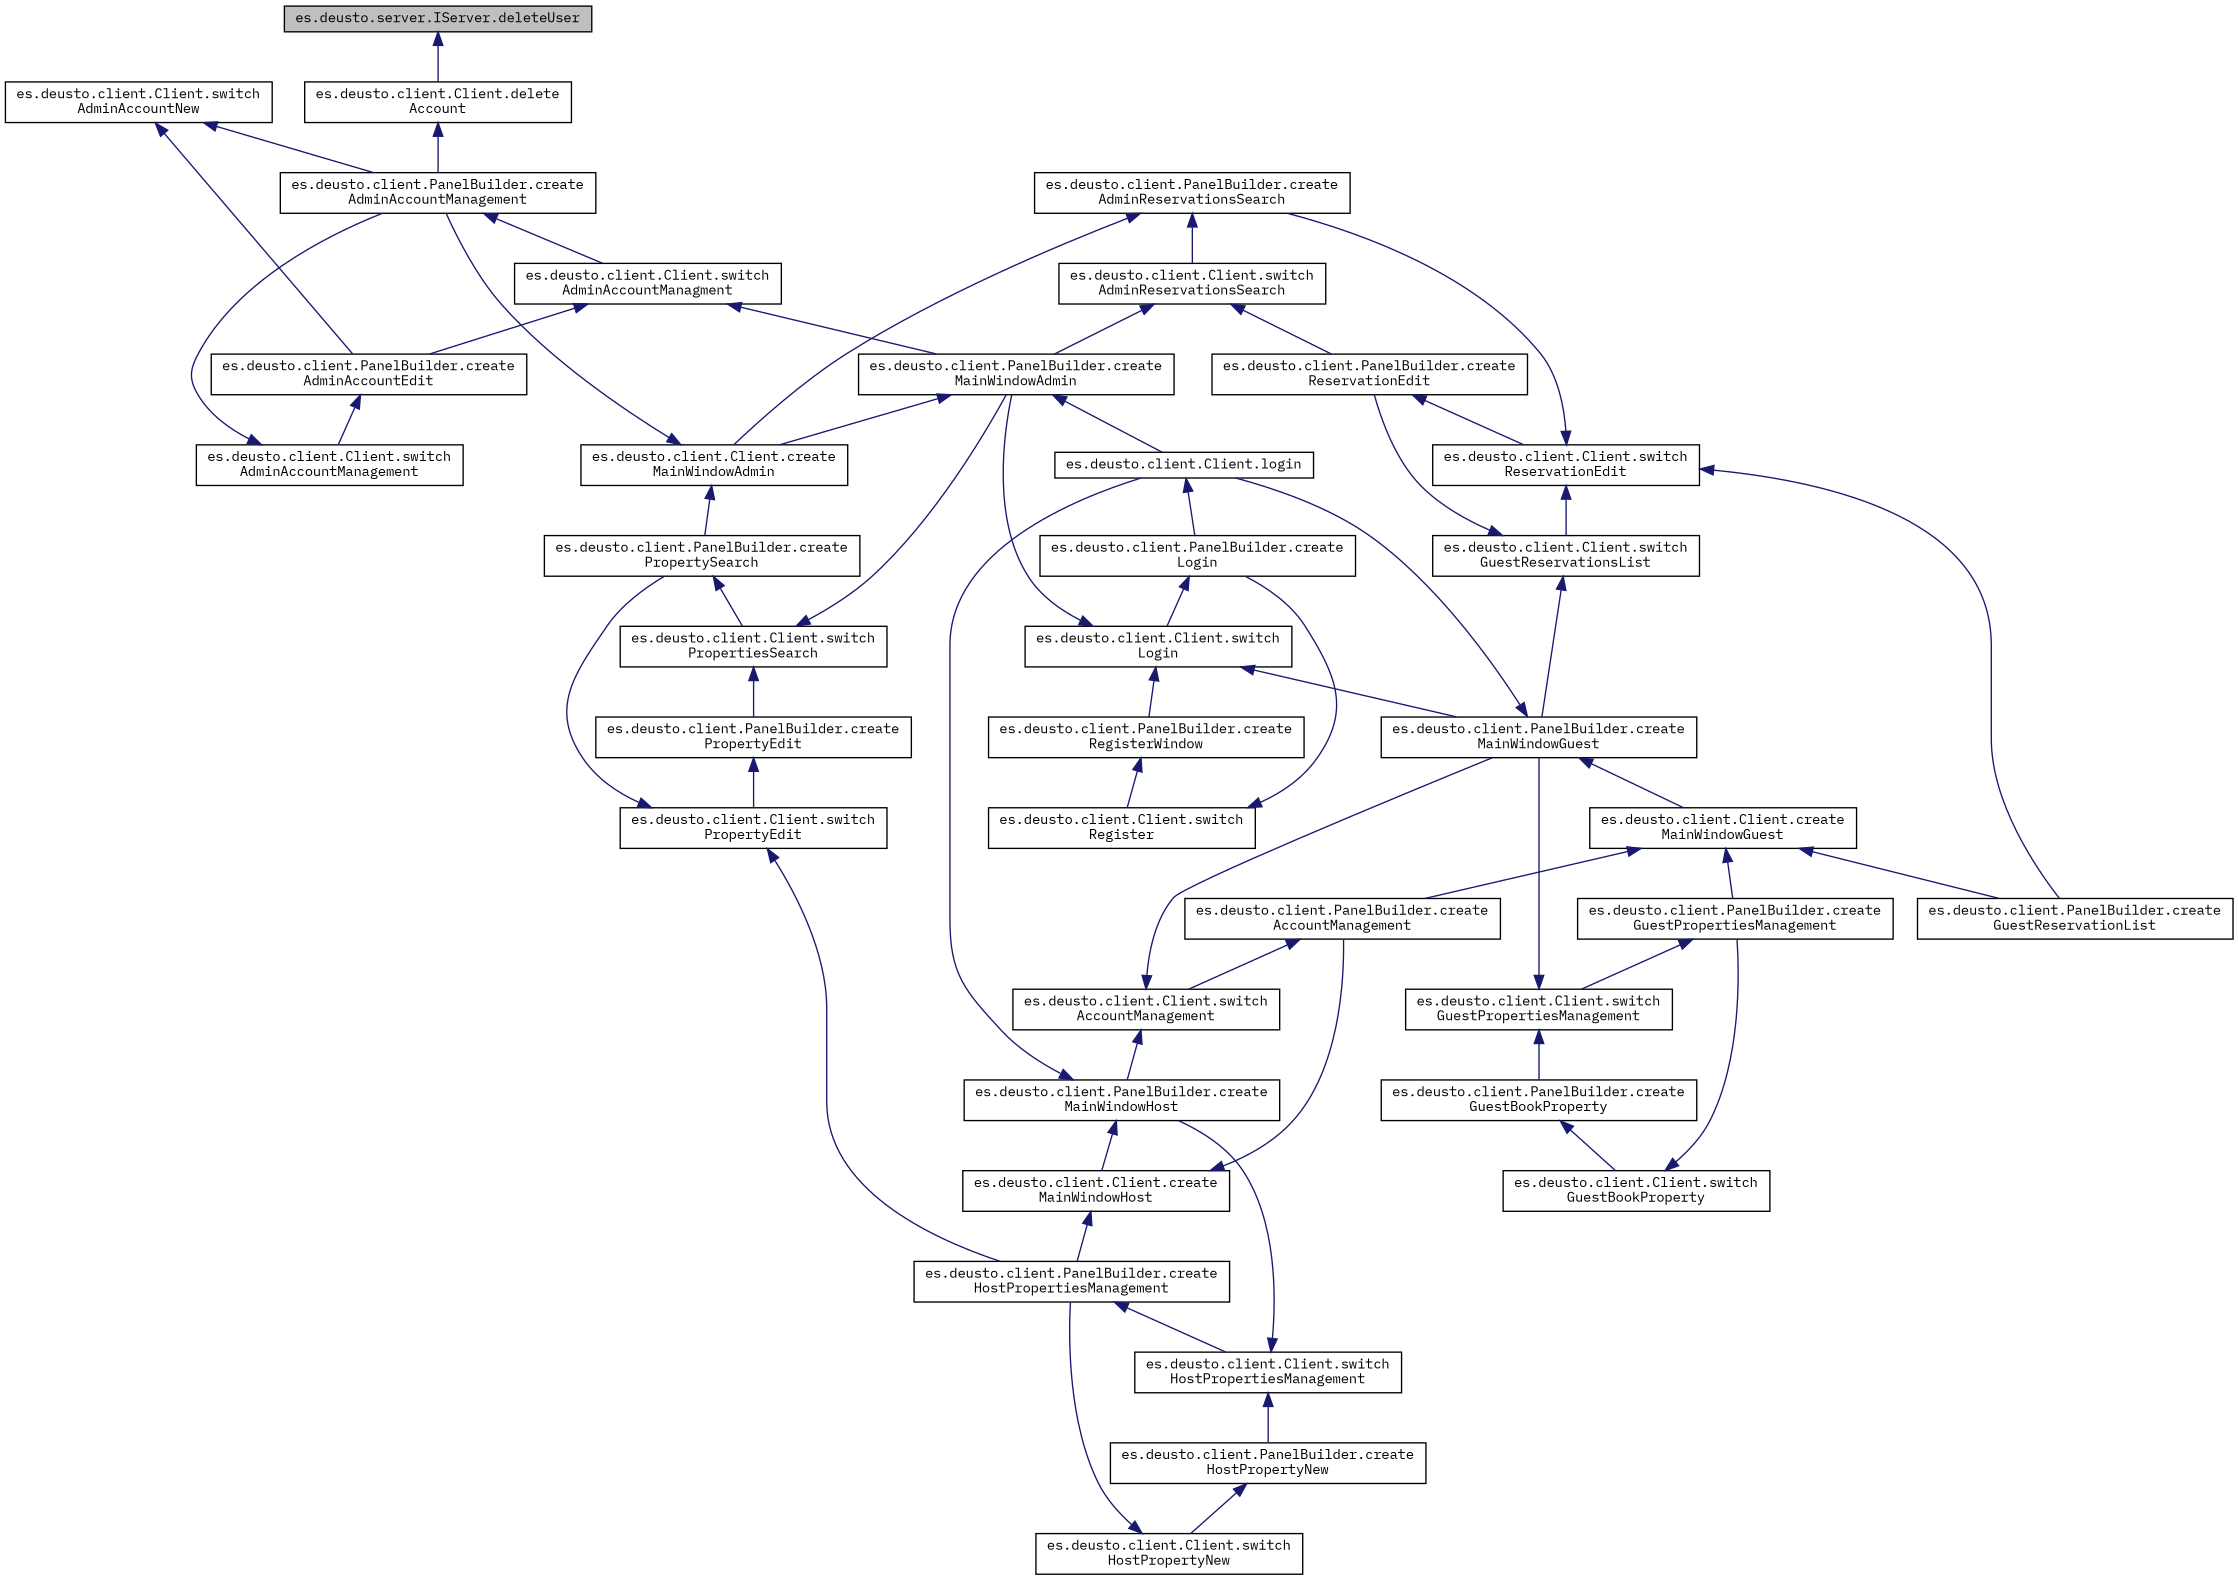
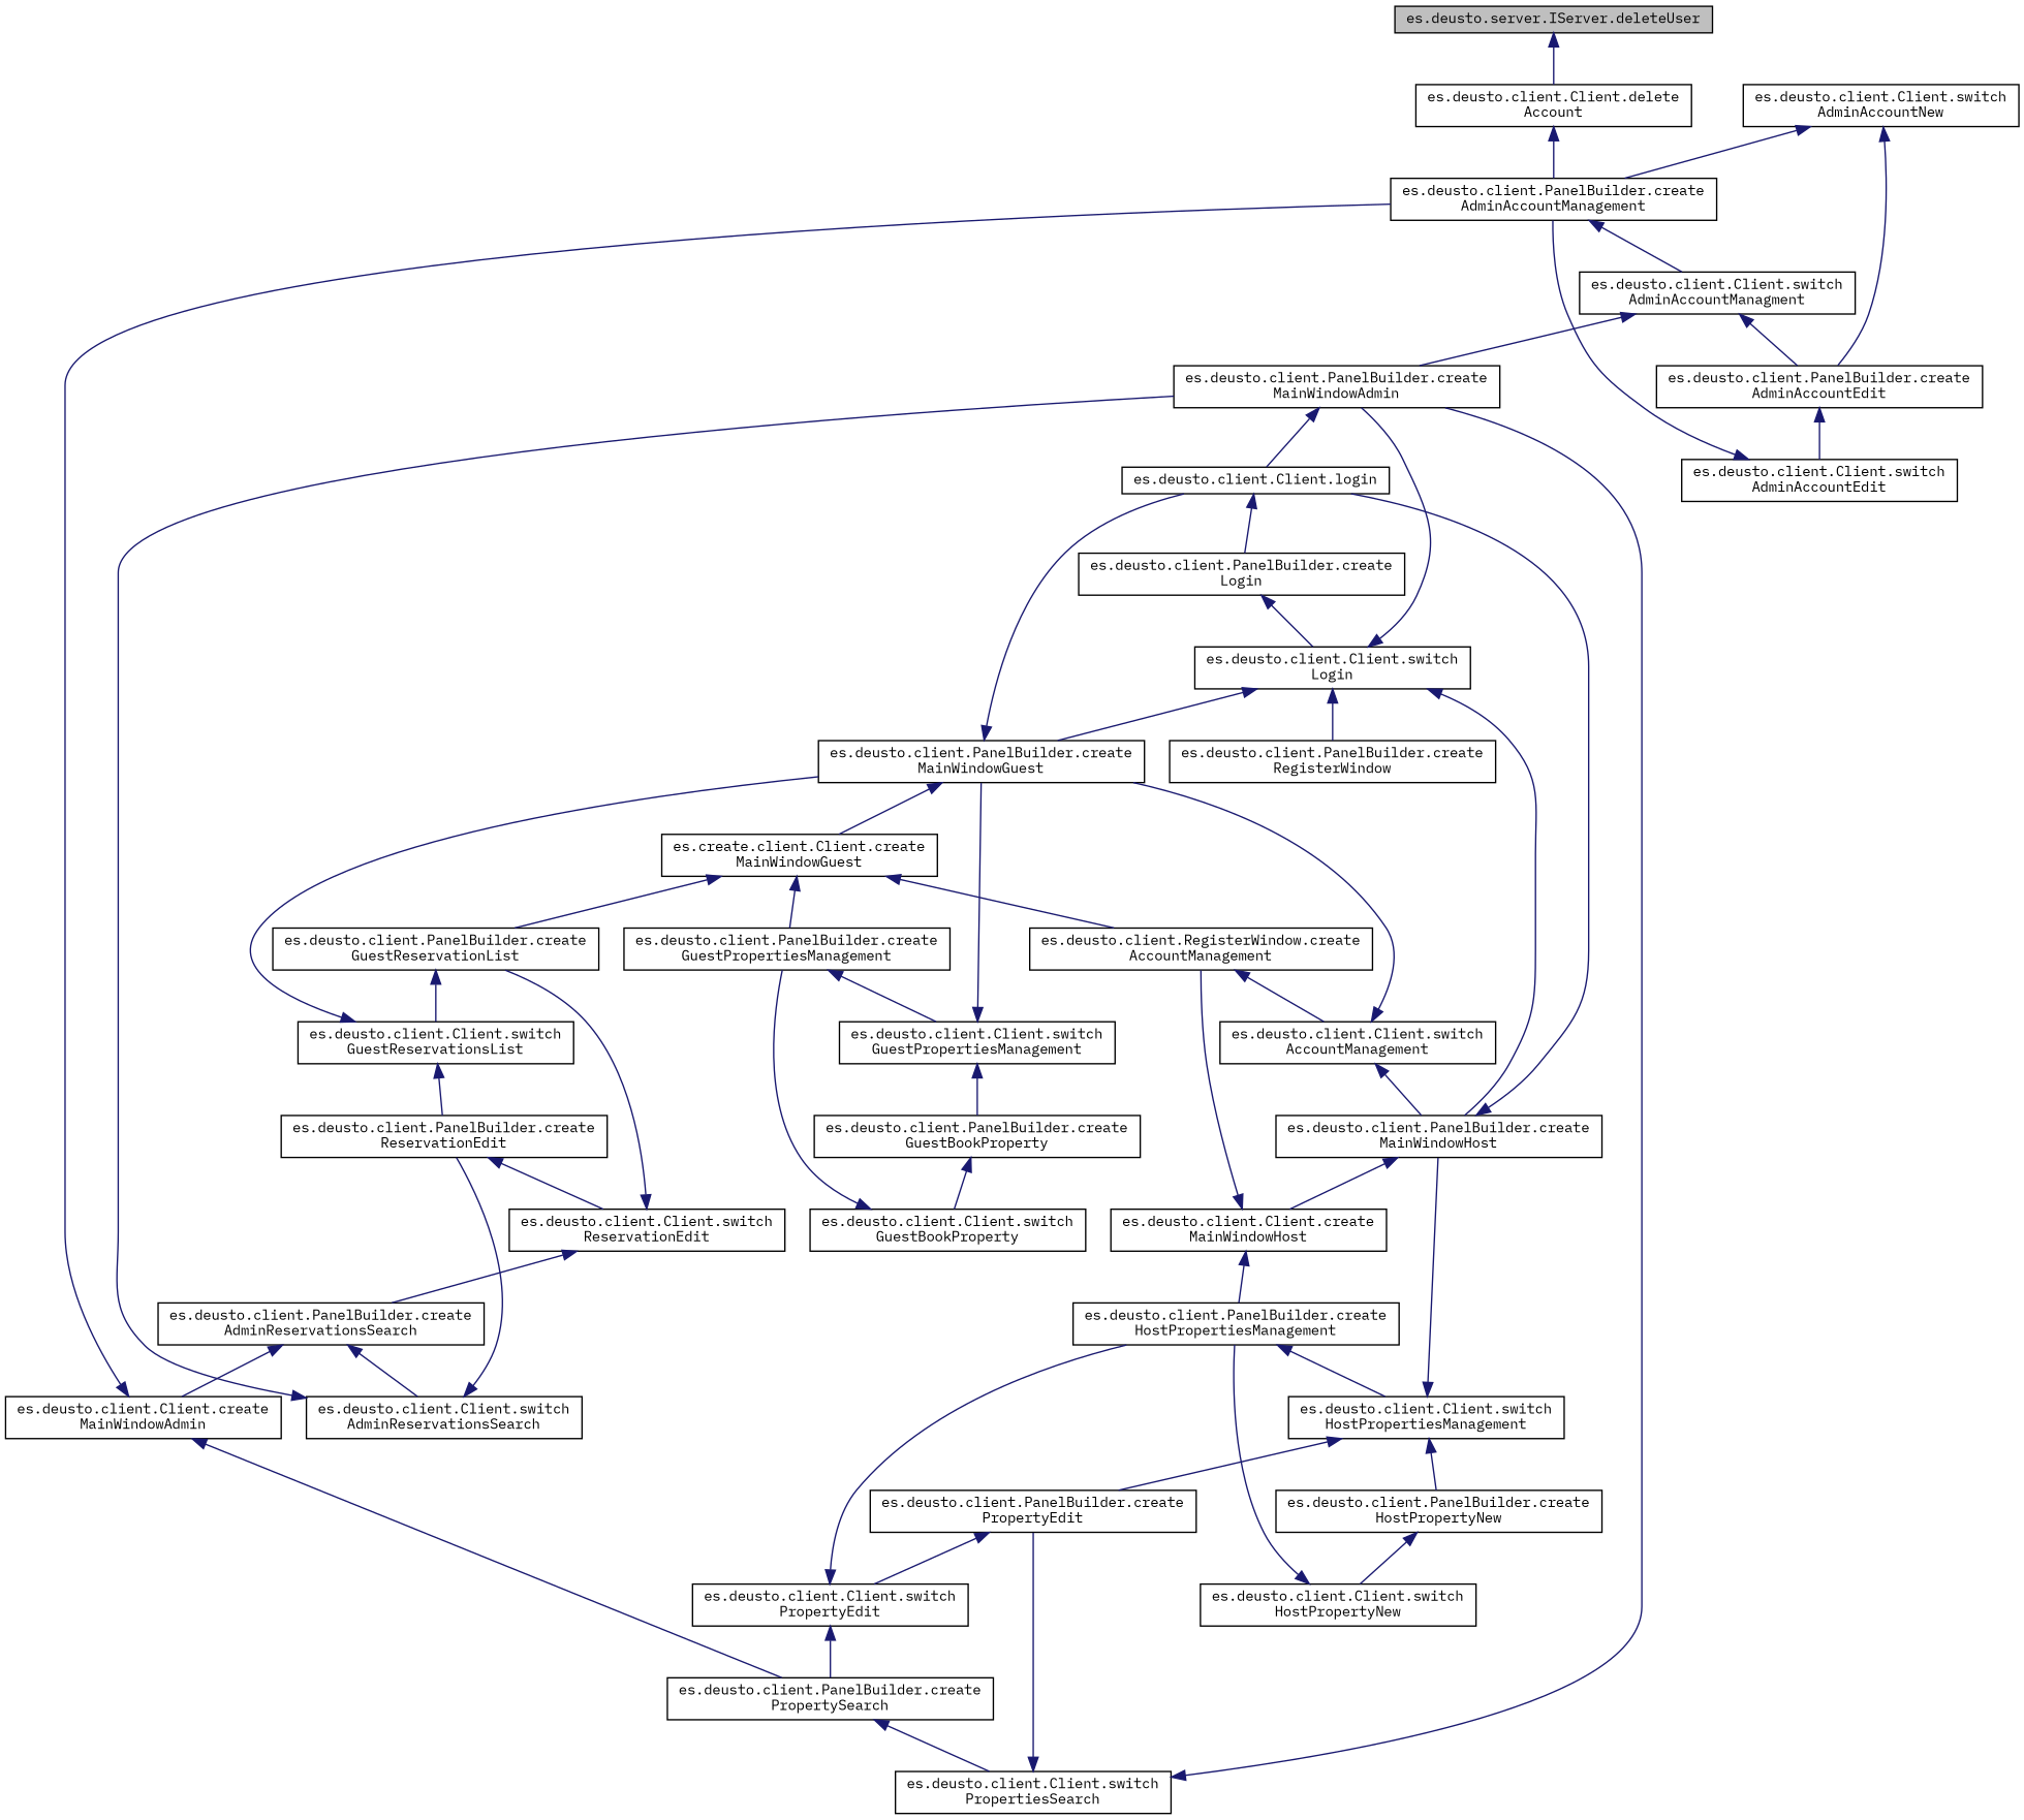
  digraph {
    fontname="IBM Plex Mono"
    rankdir=TB
    node [color=black fillcolor=white fontname="IBM Plex Mono" fontsize=10 shape=record style=filled]
    edge [color=midnightblue dir=back fontname="IBM Plex Mono" fontsize=10 labelfontname=Helvetica labelfontsize=10 style=solid]
    n1 [fillcolor=grey75 fontcolor=black height=0.2 label="es.deusto.server.IServer.deleteUser" width=0.4]
    n2 [height=0.2 label="es.deusto.client.Client.delete\lAccount" width=0.4]
    n3 [height=0.2 label="es.deusto.client.PanelBuilder.create\lAdminAccountManagement" width=0.4]
    n4 [height=0.2 label="es.deusto.client.Client.switch\lAdminAccountManagment" width=0.4]
    n5 [height=0.2 label="es.deusto.client.PanelBuilder.create\lAdminAccountEdit" width=0.4]
    n6 [height=0.2 label="es.deusto.client.PanelBuilder.create\lMainWindowAdmin" width=0.4]
-   n7 [height=0.2 label="es.deusto.client.Client.switch\lAdminAccountManagement" width=0.4]
+   n7 [height=0.2 label="es.deusto.client.Client.switch\lAdminAccountEdit" width=0.4]
    n8 [height=0.2 label="es.deusto.client.Client.login" width=0.4]
    n9 [height=0.2 label="es.deusto.client.Client.create\lMainWindowAdmin" width=0.4]
    n10 [height=0.2 label="es.deusto.client.Client.switch\lAdminAccountNew" width=0.4]
    n11 [height=0.2 label="es.deusto.client.PanelBuilder.create\lLogin" width=0.4]
    n12 [height=0.2 label="es.deusto.client.PanelBuilder.create\lPropertySearch" width=0.4]
    n13 [height=0.2 label="es.deusto.client.Client.switch\lLogin" width=0.4]
    n14 [height=0.2 label="es.deusto.client.PanelBuilder.create\lRegisterWindow" width=0.4]
    n15 [height=0.2 label="es.deusto.client.PanelBuilder.create\lMainWindowHost" width=0.4]
    n16 [height=0.2 label="es.deusto.client.PanelBuilder.create\lMainWindowGuest" width=0.4]
-   n17 [height=0.2 label="es.deusto.client.Client.switch\lRegister" width=0.4]
    n18 [height=0.2 label="es.deusto.client.Client.create\lMainWindowHost" width=0.4]
-   n19 [height=0.2 label="es.deusto.client.Client.create\lMainWindowGuest" width=0.4]
+   n19 [height=0.2 label="es.create.client.Client.create\lMainWindowGuest" width=0.4]
    n20 [height=0.2 label="es.deusto.client.PanelBuilder.create\lHostPropertiesManagement" width=0.4]
-   n21 [height=0.2 label="es.deusto.client.PanelBuilder.create\lAccountManagement" width=0.4]
+   n21 [height=0.2 label="es.deusto.client.RegisterWindow.create\lAccountManagement" width=0.4]
    n22 [height=0.2 label="es.deusto.client.Client.switch\lHostPropertiesManagement" width=0.4]
    n23 [height=0.2 label="es.deusto.client.Client.switch\lAccountManagement" width=0.4]
    n24 [height=0.2 label="es.deusto.client.PanelBuilder.create\lPropertyEdit" width=0.4]
    n25 [height=0.2 label="es.deusto.client.PanelBuilder.create\lHostPropertyNew" width=0.4]
    n26 [height=0.2 label="es.deusto.client.Client.switch\lPropertyEdit" width=0.4]
    n27 [height=0.2 label="es.deusto.client.Client.switch\lHostPropertyNew" width=0.4]
    n28 [height=0.2 label="es.deusto.client.Client.switch\lPropertiesSearch" width=0.4]
    n29 [height=0.2 label="es.deusto.client.PanelBuilder.create\lGuestReservationList" width=0.4]
    n30 [height=0.2 label="es.deusto.client.PanelBuilder.create\lGuestPropertiesManagement" width=0.4]
    n31 [height=0.2 label="es.deusto.client.Client.switch\lGuestReservationsList" width=0.4]
    n32 [height=0.2 label="es.deusto.client.Client.switch\lGuestPropertiesManagement" width=0.4]
    n33 [height=0.2 label="es.deusto.client.PanelBuilder.create\lReservationEdit" width=0.4]
    n34 [height=0.2 label="es.deusto.client.Client.switch\lReservationEdit" width=0.4]
    n35 [height=0.2 label="es.deusto.client.PanelBuilder.create\lAdminReservationsSearch" width=0.4]
    n36 [height=0.2 label="es.deusto.client.Client.switch\lAdminReservationsSearch" width=0.4]
    n37 [height=0.2 label="es.deusto.client.PanelBuilder.create\lGuestBookProperty" width=0.4]
    n38 [height=0.2 label="es.deusto.client.Client.switch\lGuestBookProperty" width=0.4]
    n1 -> n2
    n2 -> n3
    n3 -> n4
    n4 -> n5
    n4 -> n6
    n5 -> n7
    n6 -> n8
-   n6 -> n9
    n7 -> n3
    n8 -> n11
    n9 -> n3
    n9 -> n12
    n10 -> n3
    n10 -> n5
    n11 -> n13
    n12 -> n28
    n13 -> n6
    n13 -> n14
+   n13 -> n15
    n13 -> n16
-   n14 -> n17
    n15 -> n8
    n15 -> n18
    n16 -> n8
    n16 -> n19
-   n17 -> n11
    n18 -> n20
    n18 -> n21
    n19 -> n21
    n19 -> n29
    n19 -> n30
    n20 -> n22
    n21 -> n23
    n22 -> n15
+   n22 -> n24
    n22 -> n25
    n23 -> n15
    n23 -> n16
    n24 -> n26
    n25 -> n27
    n26 -> n12
    n26 -> n20
    n27 -> n20
    n28 -> n6
    n28 -> n24
-   n34 -> n31
+   n29 -> n31
    n30 -> n32
    n31 -> n16
    n31 -> n33
    n32 -> n16
    n32 -> n37
    n33 -> n34
    n34 -> n29
    n34 -> n35
    n35 -> n9
    n35 -> n36
    n36 -> n6
    n36 -> n33
    n37 -> n38
    n38 -> n30
  }
